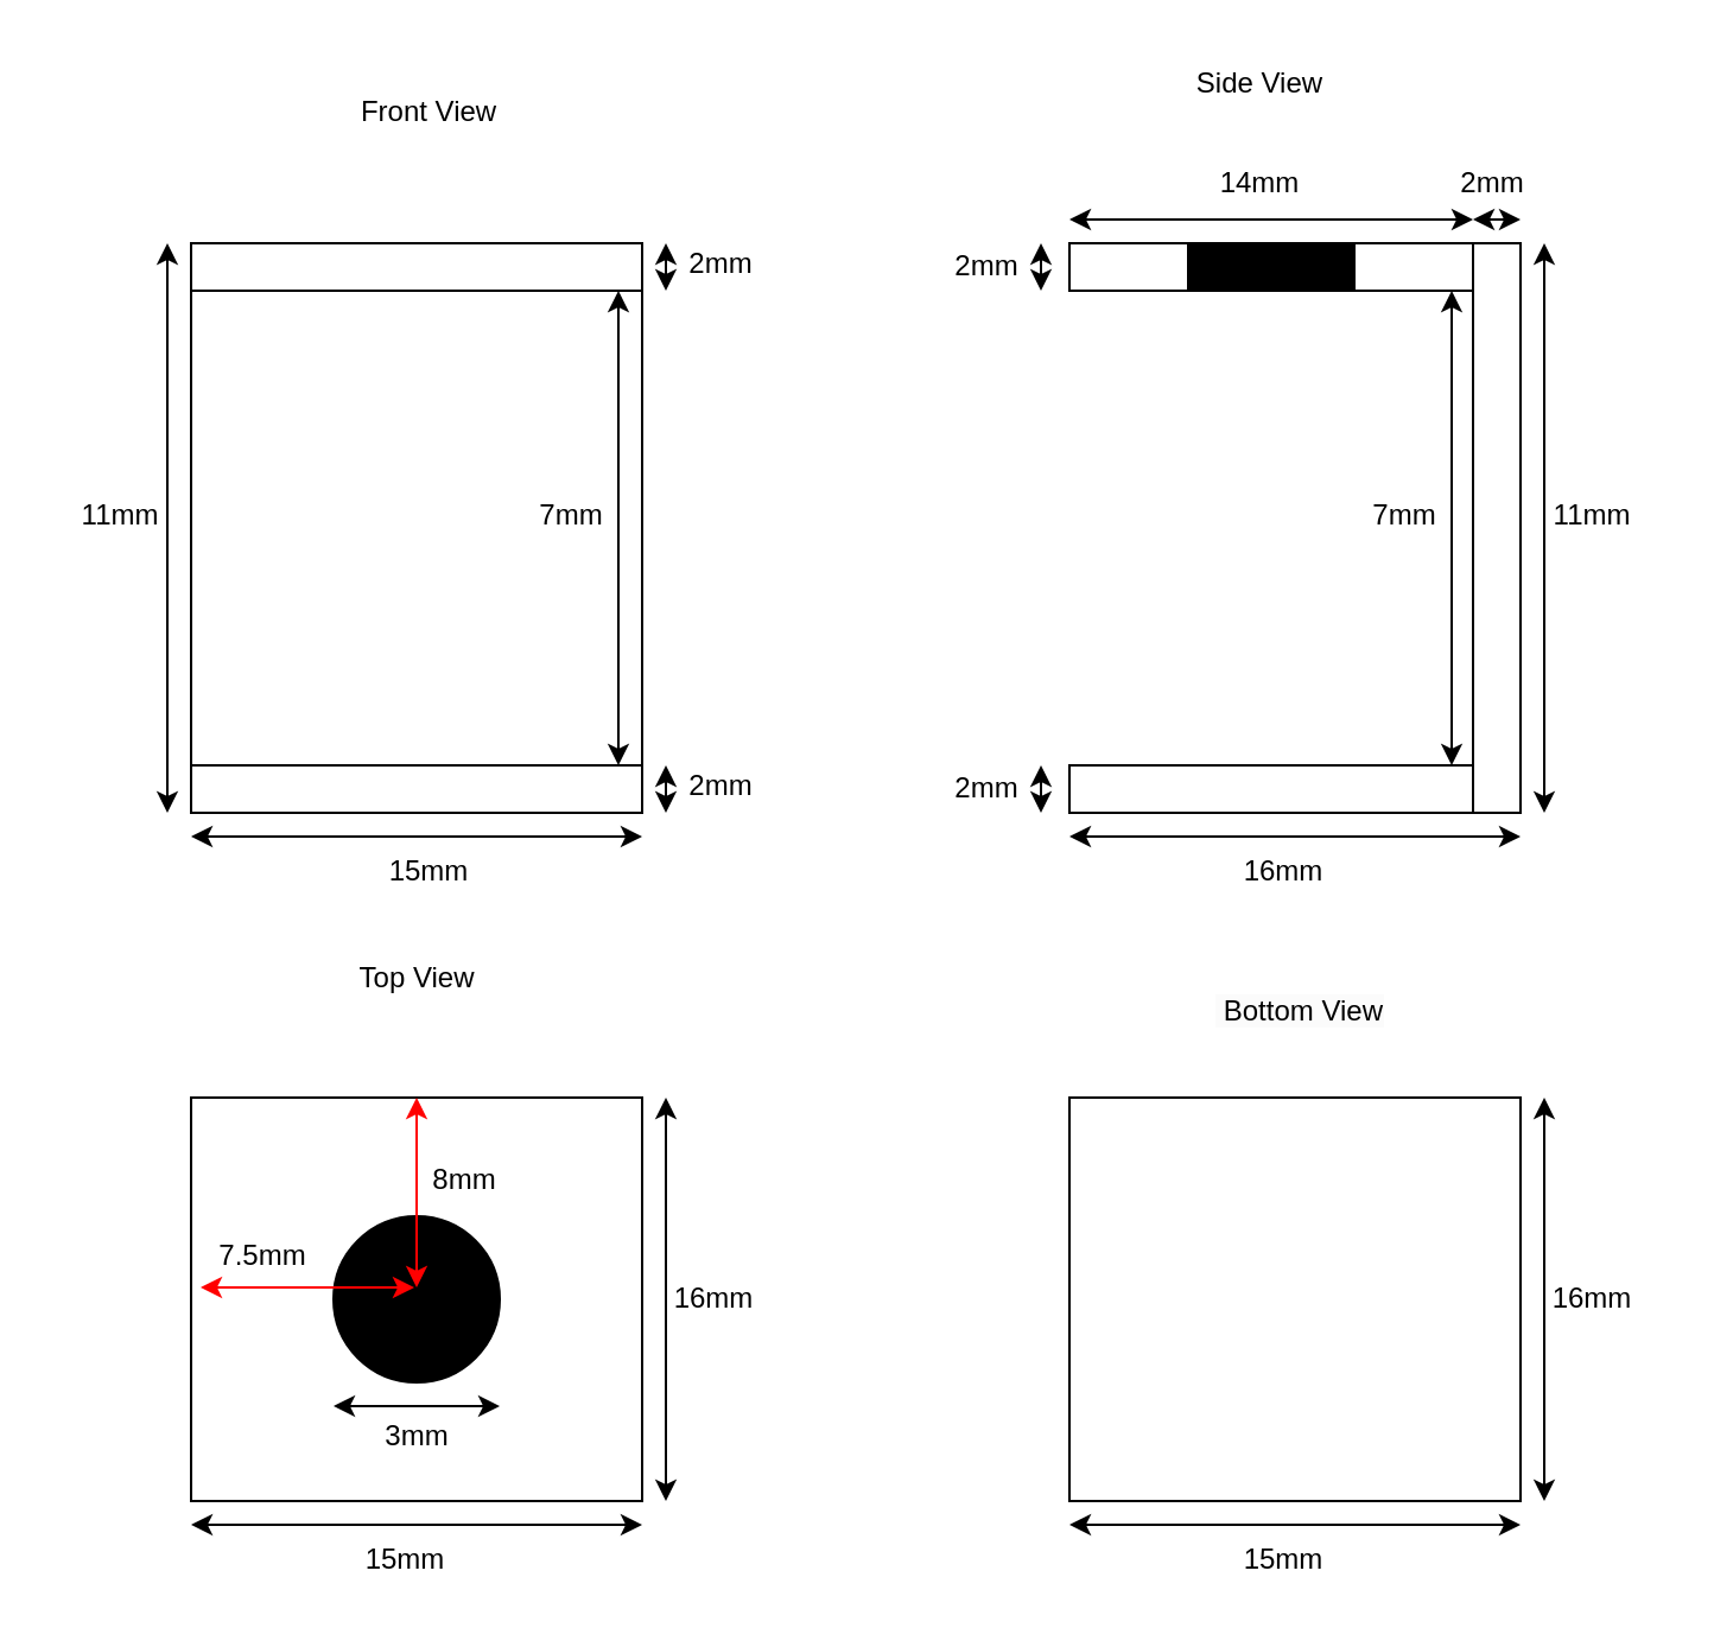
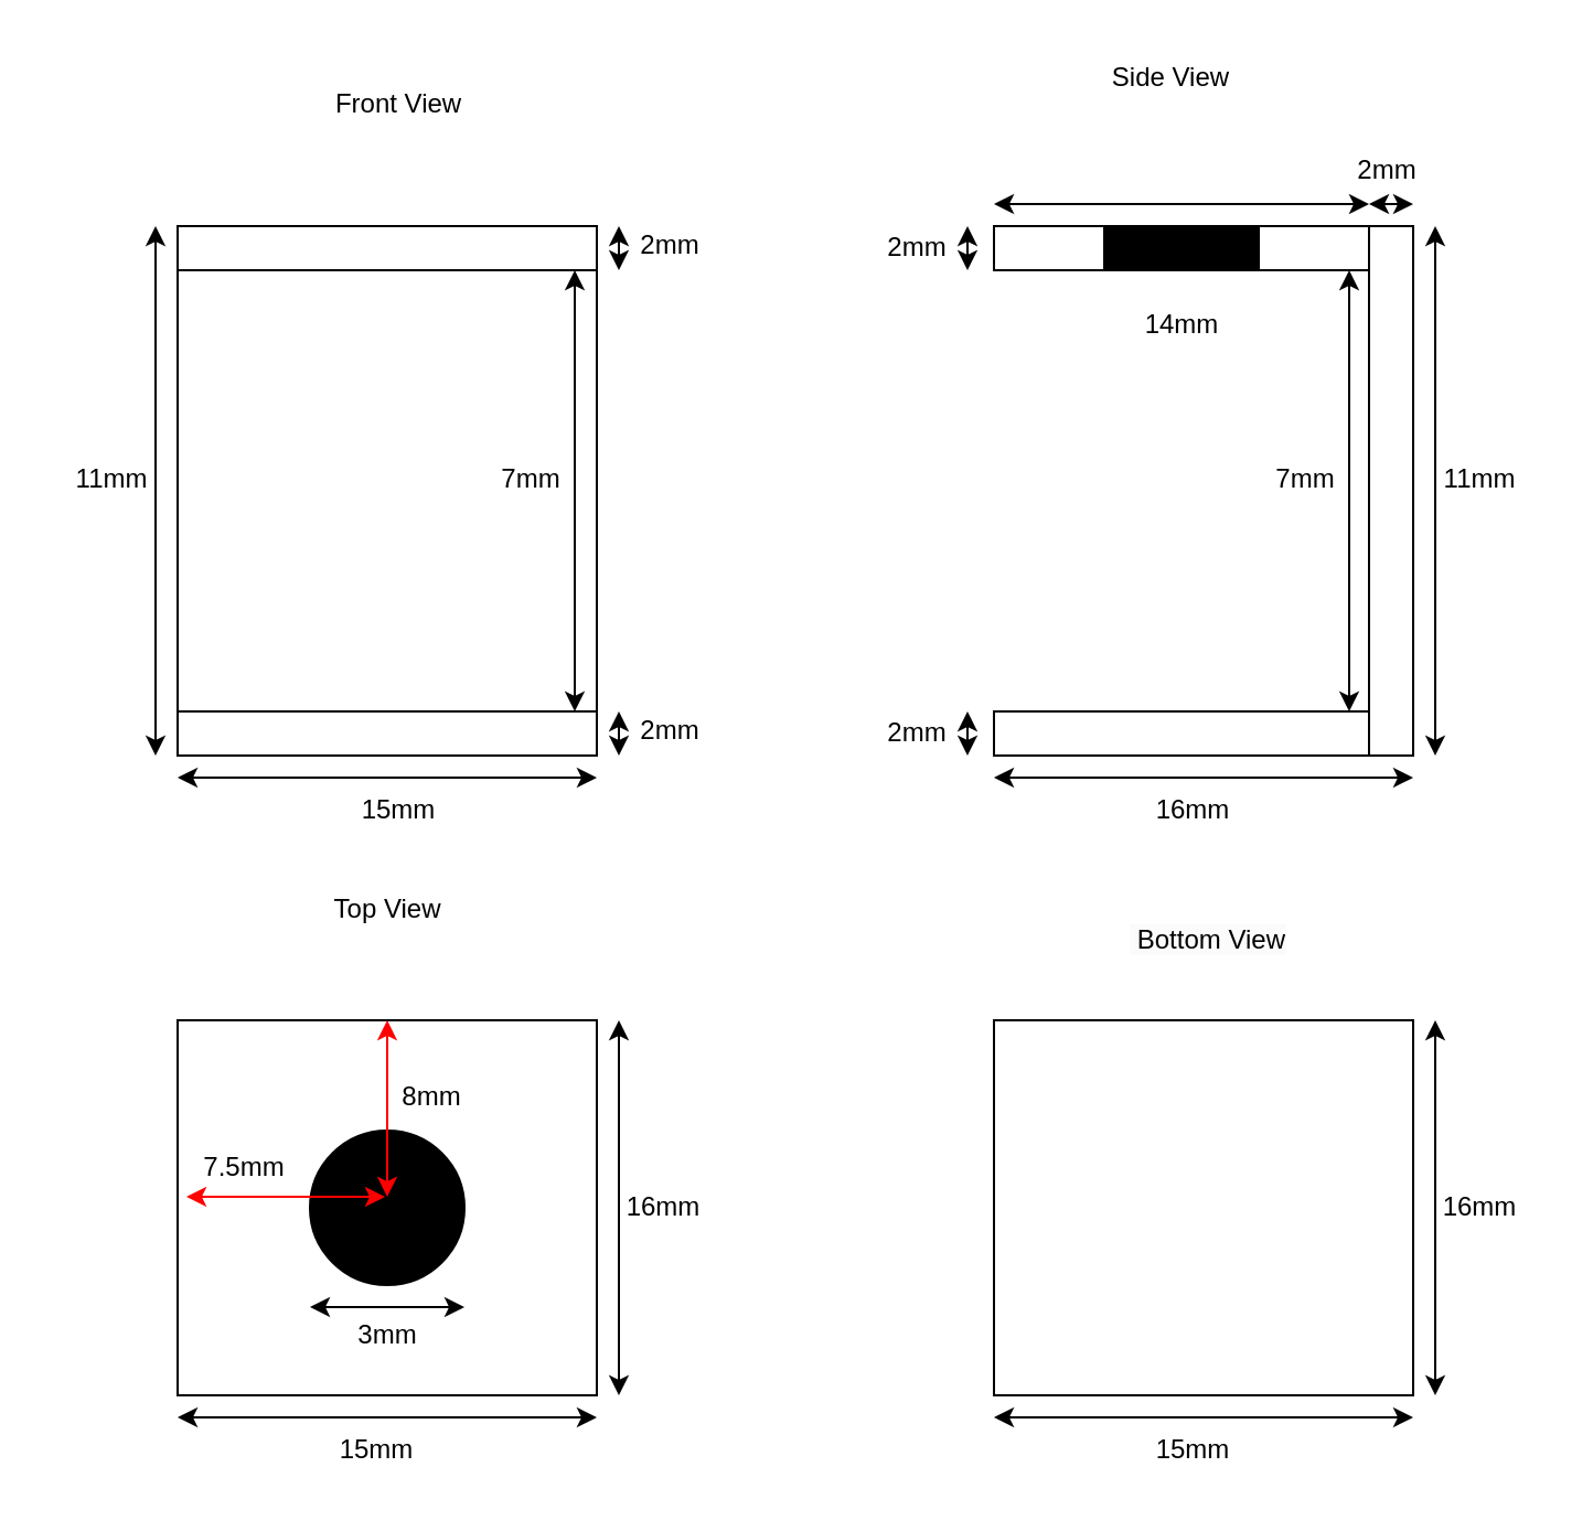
  <mxCell id="0" />
  <mxCell id="1" parent="0" />
  <mxCell id="2" value="" style="rounded=0;whiteSpace=wrap;html=1;" parent="1" vertex="1"><mxGeometry x="80" y="102" width="190" height="240" as="geometry" /></mxCell>
  <mxCell id="3" value="Front View" style="text;html=1;align=center;verticalAlign=middle;resizable=0;points=[];autosize=1;strokeColor=none;fillColor=none;" parent="1" vertex="1"><mxGeometry x="140" y="32" width="80" height="30" as="geometry" /></mxCell>
  <mxCell id="4" value="Top View" style="text;html=1;align=center;verticalAlign=middle;resizable=0;points=[];autosize=1;strokeColor=none;fillColor=none;" parent="1" vertex="1"><mxGeometry x="140" y="397" width="70" height="30" as="geometry" /></mxCell>
  <mxCell id="5" value="" style="rounded=0;whiteSpace=wrap;html=1;" parent="1" vertex="1"><mxGeometry x="80" y="102" width="190" height="20" as="geometry" /></mxCell>
  <mxCell id="6" value="" style="rounded=0;whiteSpace=wrap;html=1;" parent="1" vertex="1"><mxGeometry x="80" y="322" width="190" height="20" as="geometry" /></mxCell>
  <mxCell id="7" value="" style="rounded=0;whiteSpace=wrap;html=1;" parent="1" vertex="1"><mxGeometry x="80" y="462" width="190" height="170" as="geometry" /></mxCell>
  <mxCell id="8" value="" style="rounded=0;whiteSpace=wrap;html=1;" parent="1" vertex="1"><mxGeometry x="620" y="102" width="20" height="240" as="geometry" /></mxCell>
  <mxCell id="9" value="Side View" style="text;html=1;align=center;verticalAlign=middle;resizable=0;points=[];autosize=1;strokeColor=none;fillColor=none;" parent="1" vertex="1"><mxGeometry x="490" y="20" width="80" height="30" as="geometry" /></mxCell>
  <mxCell id="10" value="" style="rounded=0;whiteSpace=wrap;html=1;" parent="1" vertex="1"><mxGeometry x="450" y="102" width="170" height="20" as="geometry" /></mxCell>
  <mxCell id="11" value="" style="rounded=0;whiteSpace=wrap;html=1;" parent="1" vertex="1"><mxGeometry x="450" y="322" width="170" height="20" as="geometry" /></mxCell>
  <mxCell id="12" value="&lt;span style=&quot;color: rgb(0, 0, 0); font-family: Helvetica; font-size: 12px; font-style: normal; font-variant-ligatures: normal; font-variant-caps: normal; font-weight: 400; letter-spacing: normal; orphans: 2; text-align: center; text-indent: 0px; text-transform: none; widows: 2; word-spacing: 0px; -webkit-text-stroke-width: 0px; background-color: rgb(251, 251, 251); text-decoration-thickness: initial; text-decoration-style: initial; text-decoration-color: initial; float: none; display: inline !important;&quot;&gt;&lt;span&gt;&amp;nbsp;&lt;/span&gt;Bottom View&lt;/span&gt;" style="text;whiteSpace=wrap;html=1;" parent="1" vertex="1"><mxGeometry x="510" y="412" width="80" height="30" as="geometry" /></mxCell>
  <mxCell id="13" value="" style="rounded=0;whiteSpace=wrap;html=1;" parent="1" vertex="1"><mxGeometry x="450" y="462" width="190" height="170" as="geometry" /></mxCell>
  <mxCell id="14" value="" style="endArrow=classic;startArrow=classic;html=1;rounded=0;" parent="1" edge="1"><mxGeometry width="50" height="50" relative="1" as="geometry"><mxPoint x="438" y="342" as="sourcePoint" /><mxPoint x="438" y="322" as="targetPoint" /></mxGeometry></mxCell>
  <mxCell id="15" value="" style="endArrow=classic;startArrow=classic;html=1;rounded=0;" parent="1" edge="1"><mxGeometry width="50" height="50" relative="1" as="geometry"><mxPoint x="438" y="122" as="sourcePoint" /><mxPoint x="438" y="102" as="targetPoint" /></mxGeometry></mxCell>
  <mxCell id="16" value="" style="endArrow=classic;startArrow=classic;html=1;rounded=0;" parent="1" edge="1"><mxGeometry width="50" height="50" relative="1" as="geometry"><mxPoint x="620" y="92" as="sourcePoint" /><mxPoint x="640" y="92" as="targetPoint" /></mxGeometry></mxCell>
  <mxCell id="17" value="" style="endArrow=classic;startArrow=classic;html=1;rounded=0;" parent="1" edge="1"><mxGeometry width="50" height="50" relative="1" as="geometry"><mxPoint x="280" y="122" as="sourcePoint" /><mxPoint x="280" y="102" as="targetPoint" /></mxGeometry></mxCell>
  <mxCell id="18" value="" style="endArrow=classic;startArrow=classic;html=1;rounded=0;" parent="1" edge="1"><mxGeometry width="50" height="50" relative="1" as="geometry"><mxPoint x="280" y="342" as="sourcePoint" /><mxPoint x="280" y="322" as="targetPoint" /></mxGeometry></mxCell>
  <mxCell id="19" value="" style="endArrow=classic;startArrow=classic;html=1;rounded=0;" parent="1" edge="1"><mxGeometry width="50" height="50" relative="1" as="geometry"><mxPoint x="70" y="342" as="sourcePoint" /><mxPoint x="70" y="102" as="targetPoint" /></mxGeometry></mxCell>
  <mxCell id="20" value="2mm" style="text;html=1;align=center;verticalAlign=middle;resizable=0;points=[];autosize=1;strokeColor=none;fillColor=none;" parent="1" vertex="1"><mxGeometry x="390" y="317" width="50" height="30" as="geometry" /></mxCell>
  <mxCell id="21" value="2mm" style="text;html=1;align=center;verticalAlign=middle;resizable=0;points=[];autosize=1;strokeColor=none;fillColor=none;" parent="1" vertex="1"><mxGeometry x="390" y="97" width="50" height="30" as="geometry" /></mxCell>
  <mxCell id="22" value="2mm" style="text;html=1;align=center;verticalAlign=middle;resizable=0;points=[];autosize=1;strokeColor=none;fillColor=none;" parent="1" vertex="1"><mxGeometry x="603" y="62" width="50" height="30" as="geometry" /></mxCell>
  <mxCell id="23" value="2mm" style="text;html=1;align=center;verticalAlign=middle;resizable=0;points=[];autosize=1;strokeColor=none;fillColor=none;" parent="1" vertex="1"><mxGeometry x="278" y="96" width="50" height="30" as="geometry" /></mxCell>
  <mxCell id="24" value="2mm" style="text;html=1;align=center;verticalAlign=middle;resizable=0;points=[];autosize=1;strokeColor=none;fillColor=none;" parent="1" vertex="1"><mxGeometry x="278" y="316" width="50" height="30" as="geometry" /></mxCell>
  <mxCell id="25" value="11mm" style="text;html=1;align=center;verticalAlign=middle;resizable=0;points=[];autosize=1;strokeColor=none;fillColor=none;" parent="1" vertex="1"><mxGeometry x="20" y="202" width="60" height="30" as="geometry" /></mxCell>
  <mxCell id="26" value="" style="endArrow=classic;startArrow=classic;html=1;rounded=0;" parent="1" edge="1"><mxGeometry width="50" height="50" relative="1" as="geometry"><mxPoint x="260" y="322" as="sourcePoint" /><mxPoint x="260" y="122" as="targetPoint" /></mxGeometry></mxCell>
  <mxCell id="27" value="7mm" style="text;html=1;align=center;verticalAlign=middle;resizable=0;points=[];autosize=1;strokeColor=none;fillColor=none;" parent="1" vertex="1"><mxGeometry x="215" y="202" width="50" height="30" as="geometry" /></mxCell>
  <mxCell id="28" value="" style="endArrow=classic;startArrow=classic;html=1;rounded=0;" parent="1" edge="1"><mxGeometry width="50" height="50" relative="1" as="geometry"><mxPoint x="80" y="352" as="sourcePoint" /><mxPoint x="270" y="352" as="targetPoint" /></mxGeometry></mxCell>
  <mxCell id="29" value="15mm" style="text;html=1;align=center;verticalAlign=middle;resizable=0;points=[];autosize=1;strokeColor=none;fillColor=none;" parent="1" vertex="1"><mxGeometry x="150" y="352" width="60" height="30" as="geometry" /></mxCell>
  <mxCell id="30" value="" style="endArrow=classic;startArrow=classic;html=1;rounded=0;" parent="1" edge="1"><mxGeometry width="50" height="50" relative="1" as="geometry"><mxPoint x="611" y="322" as="sourcePoint" /><mxPoint x="611" y="122" as="targetPoint" /></mxGeometry></mxCell>
  <mxCell id="31" value="7mm" style="text;html=1;align=center;verticalAlign=middle;resizable=0;points=[];autosize=1;strokeColor=none;fillColor=none;" parent="1" vertex="1"><mxGeometry x="566" y="202" width="50" height="30" as="geometry" /></mxCell>
  <mxCell id="32" value="" style="endArrow=classic;startArrow=classic;html=1;rounded=0;" parent="1" edge="1"><mxGeometry width="50" height="50" relative="1" as="geometry"><mxPoint x="650" y="342" as="sourcePoint" /><mxPoint x="650" y="102" as="targetPoint" /></mxGeometry></mxCell>
  <mxCell id="33" value="11mm" style="text;html=1;align=center;verticalAlign=middle;resizable=0;points=[];autosize=1;strokeColor=none;fillColor=none;" parent="1" vertex="1"><mxGeometry x="640" y="202" width="60" height="30" as="geometry" /></mxCell>
  <mxCell id="34" value="" style="endArrow=classic;startArrow=classic;html=1;rounded=0;" parent="1" edge="1"><mxGeometry width="50" height="50" relative="1" as="geometry"><mxPoint x="640" y="352" as="sourcePoint" /><mxPoint x="450" y="352" as="targetPoint" /></mxGeometry></mxCell>
  <mxCell id="35" value="16mm" style="text;html=1;align=center;verticalAlign=middle;resizable=0;points=[];autosize=1;strokeColor=none;fillColor=none;" parent="1" vertex="1"><mxGeometry x="510" y="352" width="60" height="30" as="geometry" /></mxCell>
  <mxCell id="36" value="" style="endArrow=classic;startArrow=classic;html=1;rounded=0;" parent="1" edge="1"><mxGeometry width="50" height="50" relative="1" as="geometry"><mxPoint x="620" y="92" as="sourcePoint" /><mxPoint x="450" y="92" as="targetPoint" /></mxGeometry></mxCell>
- <mxCell id="37" value="14mm" style="text;html=1;align=center;verticalAlign=middle;resizable=0;points=[];autosize=1;strokeColor=none;fillColor=none;" parent="1" vertex="1"><mxGeometry x="500" y="62" width="60" height="30" as="geometry" /></mxCell>
+ <mxCell id="37" value="14mm" style="text;html=1;align=center;verticalAlign=middle;resizable=0;points=[];autosize=1;strokeColor=none;fillColor=none;" parent="1" vertex="1"><mxGeometry x="505" y="132" width="60" height="30" as="geometry" /></mxCell>
  <mxCell id="38" value="" style="ellipse;whiteSpace=wrap;html=1;aspect=fixed;fillColor=#000000;" parent="1" vertex="1"><mxGeometry x="140" y="512" width="70" height="70" as="geometry" /></mxCell>
  <mxCell id="39" value="" style="rounded=0;whiteSpace=wrap;html=1;fillColor=#000000;" parent="1" vertex="1"><mxGeometry x="500" y="102" width="70" height="20" as="geometry" /></mxCell>
  <mxCell id="40" value="" style="endArrow=classic;startArrow=classic;html=1;rounded=0;" parent="1" edge="1"><mxGeometry width="50" height="50" relative="1" as="geometry"><mxPoint x="280" y="632" as="sourcePoint" /><mxPoint x="280" y="462" as="targetPoint" /></mxGeometry></mxCell>
  <mxCell id="41" value="16mm" style="text;html=1;align=center;verticalAlign=middle;resizable=0;points=[];autosize=1;strokeColor=none;fillColor=none;" parent="1" vertex="1"><mxGeometry x="270" y="532" width="60" height="30" as="geometry" /></mxCell>
  <mxCell id="42" value="" style="endArrow=classic;startArrow=classic;html=1;rounded=0;" parent="1" edge="1"><mxGeometry width="50" height="50" relative="1" as="geometry"><mxPoint x="270" y="642" as="sourcePoint" /><mxPoint x="80" y="642" as="targetPoint" /></mxGeometry></mxCell>
  <mxCell id="43" value="15mm" style="text;html=1;align=center;verticalAlign=middle;resizable=0;points=[];autosize=1;strokeColor=none;fillColor=none;" parent="1" vertex="1"><mxGeometry x="140" y="642" width="60" height="30" as="geometry" /></mxCell>
  <mxCell id="44" value="" style="endArrow=classic;startArrow=classic;html=1;rounded=0;" parent="1" edge="1"><mxGeometry width="50" height="50" relative="1" as="geometry"><mxPoint x="650" y="632" as="sourcePoint" /><mxPoint x="650" y="462" as="targetPoint" /></mxGeometry></mxCell>
  <mxCell id="45" value="16mm" style="text;html=1;align=center;verticalAlign=middle;resizable=0;points=[];autosize=1;strokeColor=none;fillColor=none;" parent="1" vertex="1"><mxGeometry x="640" y="532" width="60" height="30" as="geometry" /></mxCell>
  <mxCell id="46" value="" style="endArrow=classic;startArrow=classic;html=1;rounded=0;" parent="1" edge="1"><mxGeometry width="50" height="50" relative="1" as="geometry"><mxPoint x="640" y="642" as="sourcePoint" /><mxPoint x="450" y="642" as="targetPoint" /></mxGeometry></mxCell>
  <mxCell id="47" value="15mm" style="text;html=1;align=center;verticalAlign=middle;resizable=0;points=[];autosize=1;strokeColor=none;fillColor=none;" parent="1" vertex="1"><mxGeometry x="510" y="642" width="60" height="30" as="geometry" /></mxCell>
  <mxCell id="48" value="" style="endArrow=classic;startArrow=classic;html=1;rounded=0;strokeColor=#FF0000;" parent="1" edge="1"><mxGeometry width="50" height="50" relative="1" as="geometry"><mxPoint x="175" y="542" as="sourcePoint" /><mxPoint x="175" y="462" as="targetPoint" /></mxGeometry></mxCell>
  <mxCell id="49" value="8mm" style="text;html=1;align=center;verticalAlign=middle;resizable=0;points=[];autosize=1;strokeColor=none;fillColor=none;" parent="1" vertex="1"><mxGeometry x="170" y="482" width="50" height="30" as="geometry" /></mxCell>
  <mxCell id="50" value="" style="endArrow=classic;startArrow=classic;html=1;rounded=0;" parent="1" edge="1"><mxGeometry width="50" height="50" relative="1" as="geometry"><mxPoint x="140" y="592" as="sourcePoint" /><mxPoint x="210" y="592" as="targetPoint" /></mxGeometry></mxCell>
  <mxCell id="51" value="3mm" style="text;html=1;align=center;verticalAlign=middle;resizable=0;points=[];autosize=1;strokeColor=none;fillColor=none;" parent="1" vertex="1"><mxGeometry x="150" y="590" width="50" height="30" as="geometry" /></mxCell>
  <mxCell id="52" value="" style="endArrow=classic;startArrow=classic;html=1;rounded=0;strokeColor=#FF0000;" parent="1" edge="1"><mxGeometry width="50" height="50" relative="1" as="geometry"><mxPoint x="174" y="542" as="sourcePoint" /><mxPoint x="84" y="542" as="targetPoint" /></mxGeometry></mxCell>
  <mxCell id="53" value="7.5mm" style="text;html=1;align=center;verticalAlign=middle;resizable=0;points=[];autosize=1;strokeColor=none;fillColor=none;" parent="1" vertex="1"><mxGeometry x="80" y="514" width="60" height="30" as="geometry" /></mxCell>
